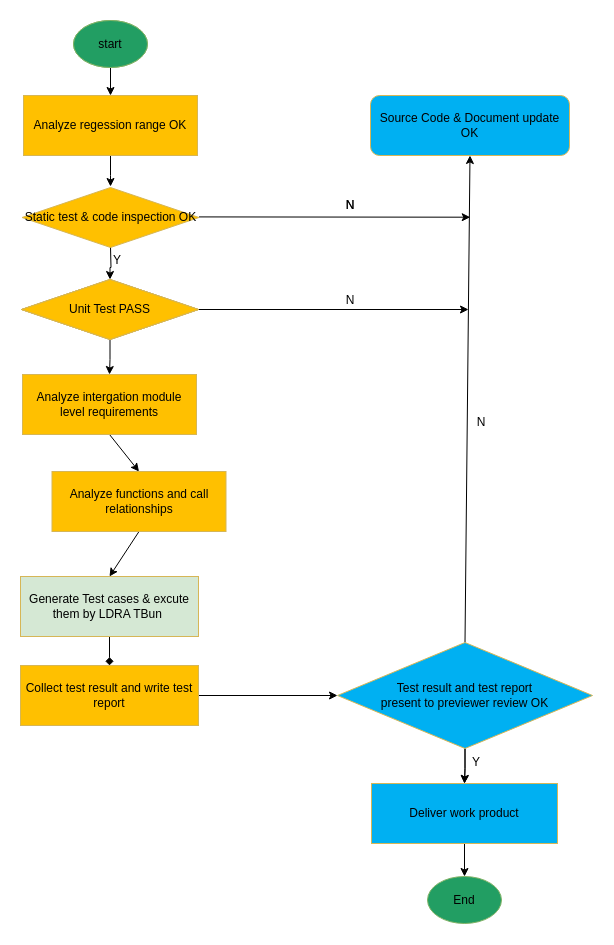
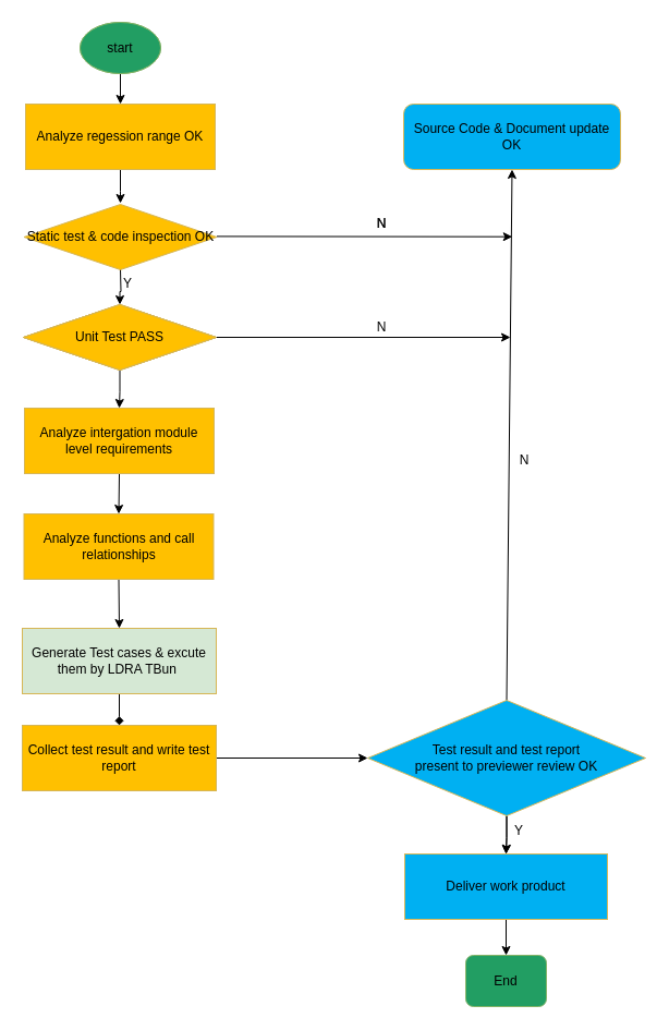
  <mxCell id="0" />
  <mxCell id="1" parent="0" />
  <mxCell id="2" value="" style="edgeStyle=orthogonalEdgeStyle;rounded=0;orthogonalLoop=1;jettySize=auto;html=1;" edge="1" parent="1" source="3" target="5"><mxGeometry relative="1" as="geometry" /></mxCell>
  <mxCell id="3" value="start" style="ellipse;whiteSpace=wrap;html=1;fillColor=#d5e8d4;strokeColor=#82b366;" vertex="1" parent="1"><mxGeometry x="73" y="20" width="74" height="47" as="geometry" /></mxCell>
  <mxCell id="4" value="" style="edgeStyle=orthogonalEdgeStyle;rounded=0;orthogonalLoop=1;jettySize=auto;html=1;" edge="1" parent="1" source="5"><mxGeometry relative="1" as="geometry"><mxPoint x="110" y="186" as="targetPoint" /></mxGeometry></mxCell>
  <mxCell id="5" value="Analyze regession range OK" style="rounded=0;whiteSpace=wrap;html=1;fillColor=#ffc000;strokeColor=#d6b656;" vertex="1" parent="1"><mxGeometry x="23" y="95" width="174" height="60" as="geometry" /></mxCell>
  <mxCell id="6" value="" style="edgeStyle=orthogonalEdgeStyle;rounded=0;orthogonalLoop=1;jettySize=auto;html=1;" edge="1" parent="1" target="8"><mxGeometry relative="1" as="geometry"><mxPoint x="110" y="246" as="sourcePoint" /></mxGeometry></mxCell>
  <mxCell id="7" value="" style="edgeStyle=orthogonalEdgeStyle;rounded=0;orthogonalLoop=1;jettySize=auto;html=1;" edge="1" parent="1" source="8" target="11"><mxGeometry relative="1" as="geometry" /></mxCell>
  <mxCell id="8" value="Unit Test PASS" style="rhombus;whiteSpace=wrap;html=1;fillColor=#fff2cc;strokeColor=#d6b656;" vertex="1" parent="1"><mxGeometry x="21" y="279" width="177" height="60" as="geometry" /></mxCell>
  <mxCell id="9" style="edgeStyle=orthogonalEdgeStyle;rounded=0;orthogonalLoop=1;jettySize=auto;html=1;exitX=0.5;exitY=1;exitDx=0;exitDy=0;" edge="1" parent="1" source="8" target="8"><mxGeometry relative="1" as="geometry" /></mxCell>
  <mxCell id="10" value="Y" style="text;html=1;strokeColor=none;fillColor=none;align=center;verticalAlign=middle;whiteSpace=wrap;rounded=0;" vertex="1" parent="1"><mxGeometry x="97" y="250" width="40" height="20" as="geometry" /></mxCell>
  <mxCell id="11" value="Analyze intergation module level requirements" style="rounded=0;whiteSpace=wrap;html=1;fillColor=#ffc000;strokeColor=#d6b656;" vertex="1" parent="1"><mxGeometry x="22" y="374" width="174" height="60" as="geometry" /></mxCell>
  <mxCell id="12" value="" style="edgeStyle=orthogonalEdgeStyle;rounded=0;orthogonalLoop=1;jettySize=auto;html=1;endArrow=diamond;" edge="1" parent="1" source="13" target="15"><mxGeometry relative="1" as="geometry" /></mxCell>
  <mxCell id="13" value="Generate Test cases &amp;amp; excute them by LDRA TBun&amp;nbsp;" style="whiteSpace=wrap;html=1;rounded=0;strokeColor=#d6b656;fillColor=#d5e8d4;" vertex="1" parent="1"><mxGeometry x="20" y="576" width="178" height="60" as="geometry" /></mxCell>
  <mxCell id="14" style="edgeStyle=orthogonalEdgeStyle;rounded=0;orthogonalLoop=1;jettySize=auto;html=1;exitX=1;exitY=0.5;exitDx=0;exitDy=0;entryX=0;entryY=0.5;entryDx=0;entryDy=0;" edge="1" parent="1" source="15" target="21"><mxGeometry relative="1" as="geometry" /></mxCell>
  <mxCell id="15" value="Collect test result and write test report" style="whiteSpace=wrap;html=1;rounded=0;strokeColor=#d6b656;fillColor=#ffc000;" vertex="1" parent="1"><mxGeometry x="20" y="665" width="178" height="60" as="geometry" /></mxCell>
  <mxCell id="16" value="Unit Test PASS" style="rhombus;whiteSpace=wrap;html=1;fillColor=#fff2cc;strokeColor=#d6b656;" vertex="1" parent="1"><mxGeometry x="21" y="279" width="177" height="60" as="geometry" /></mxCell>
  <mxCell id="17" value="Unit Test PASS" style="rhombus;whiteSpace=wrap;html=1;fillColor=#ffc000;strokeColor=#d6b656;" vertex="1" parent="1"><mxGeometry x="21" y="279" width="177" height="60" as="geometry" /></mxCell>
  <mxCell id="18" value="" style="edgeStyle=orthogonalEdgeStyle;rounded=0;orthogonalLoop=1;jettySize=auto;html=1;" edge="1" parent="1" source="21" target="23"><mxGeometry relative="1" as="geometry" /></mxCell>
  <mxCell id="19" value="" style="edgeStyle=orthogonalEdgeStyle;rounded=0;orthogonalLoop=1;jettySize=auto;html=1;" edge="1" parent="1" source="21" target="23"><mxGeometry relative="1" as="geometry" /></mxCell>
  <mxCell id="20" style="edgeStyle=none;rounded=0;orthogonalLoop=1;jettySize=auto;html=1;exitX=0.5;exitY=0;exitDx=0;exitDy=0;entryX=0.5;entryY=1;entryDx=0;entryDy=0;" edge="1" parent="1" source="21" target="29"><mxGeometry relative="1" as="geometry" /></mxCell>
  <mxCell id="21" value="Test result and test report &lt;br&gt;present to previewer review OK" style="rhombus;whiteSpace=wrap;html=1;fillColor=#00b0f2;strokeColor=#d6b656;" vertex="1" parent="1"><mxGeometry x="337" y="642" width="255" height="106" as="geometry" /></mxCell>
  <mxCell id="22" value="" style="edgeStyle=orthogonalEdgeStyle;rounded=0;orthogonalLoop=1;jettySize=auto;html=1;" edge="1" parent="1" source="23" target="25"><mxGeometry relative="1" as="geometry" /></mxCell>
  <mxCell id="23" value="Deliver work product" style="whiteSpace=wrap;html=1;strokeColor=#d6b656;fillColor=#00b0f2;" vertex="1" parent="1"><mxGeometry x="371" y="783" width="186" height="60" as="geometry" /></mxCell>
  <mxCell id="24" value="start" style="ellipse;whiteSpace=wrap;html=1;fillColor=#229e63;strokeColor=#82b366;" vertex="1" parent="1"><mxGeometry x="73" y="20" width="74" height="47" as="geometry" /></mxCell>
- <mxCell id="25" value="End" style="ellipse;whiteSpace=wrap;html=1;fillColor=#229e63;strokeColor=#82b366;" vertex="1" parent="1"><mxGeometry x="427" y="876" width="74" height="47" as="geometry" /></mxCell>
+ <mxCell id="25" value="End" style="whiteSpace=wrap;html=1;fillColor=#229e63;strokeColor=#82b366;rounded=1;" vertex="1" parent="1"><mxGeometry x="427" y="876" width="74" height="47" as="geometry" /></mxCell>
  <mxCell id="26" style="edgeStyle=none;rounded=0;orthogonalLoop=1;jettySize=auto;html=1;exitX=1;exitY=0.5;exitDx=0;exitDy=0;" edge="1" parent="1"><mxGeometry relative="1" as="geometry"><mxPoint x="469.735" y="216.704" as="targetPoint" /><mxPoint x="198.5" y="216.41" as="sourcePoint" /></mxGeometry></mxCell>
  <mxCell id="27" value="Y" style="text;html=1;strokeColor=none;fillColor=none;align=center;verticalAlign=middle;whiteSpace=wrap;rounded=0;" vertex="1" parent="1"><mxGeometry x="456" y="752" width="40" height="20" as="geometry" /></mxCell>
  <mxCell id="28" value="Deliver work product" style="whiteSpace=wrap;html=1;strokeColor=#d6b656;fillColor=#00b0f2;" vertex="1" parent="1"><mxGeometry x="371" y="783" width="186" height="60" as="geometry" /></mxCell>
  <mxCell id="29" value="Source Code &amp;amp; Document update OK" style="whiteSpace=wrap;html=1;strokeColor=#d6b656;fillColor=#00b0f2;rounded=1;" vertex="1" parent="1"><mxGeometry x="370" y="95" width="199" height="60" as="geometry" /></mxCell>
  <mxCell id="30" value="N" style="text;html=1;strokeColor=none;fillColor=none;align=center;verticalAlign=middle;whiteSpace=wrap;rounded=0;" vertex="1" parent="1"><mxGeometry x="461" y="412" width="40" height="20" as="geometry" /></mxCell>
  <mxCell id="31" style="edgeStyle=none;rounded=0;orthogonalLoop=1;jettySize=auto;html=1;exitX=1;exitY=0.5;exitDx=0;exitDy=0;" edge="1" parent="1" source="32"><mxGeometry relative="1" as="geometry"><mxPoint x="468" y="309" as="targetPoint" /></mxGeometry></mxCell>
  <mxCell id="32" value="Unit Test PASS" style="rhombus;whiteSpace=wrap;html=1;fillColor=#ffc000;strokeColor=#d6b656;" vertex="1" parent="1"><mxGeometry x="21" y="279" width="177" height="60" as="geometry" /></mxCell>
  <mxCell id="33" value="Static test &amp;amp; code inspection OK" style="rhombus;whiteSpace=wrap;html=1;fillColor=#ffc000;strokeColor=#d6b656;" vertex="1" parent="1"><mxGeometry x="21.5" y="187" width="177" height="60" as="geometry" /></mxCell>
  <mxCell id="34" value="N" style="text;html=1;strokeColor=none;fillColor=none;align=center;verticalAlign=middle;whiteSpace=wrap;rounded=0;" vertex="1" parent="1"><mxGeometry x="330" y="195" width="40" height="20" as="geometry" /></mxCell>
  <mxCell id="35" value="N" style="text;html=1;strokeColor=none;fillColor=none;align=center;verticalAlign=middle;whiteSpace=wrap;rounded=0;" vertex="1" parent="1"><mxGeometry x="330" y="195" width="40" height="20" as="geometry" /></mxCell>
  <mxCell id="36" value="N" style="text;html=1;strokeColor=none;fillColor=none;align=center;verticalAlign=middle;whiteSpace=wrap;rounded=0;" vertex="1" parent="1"><mxGeometry x="330" y="290" width="40" height="20" as="geometry" /></mxCell>
  <mxCell id="37" style="edgeStyle=none;rounded=0;orthogonalLoop=1;jettySize=auto;html=1;exitX=0.5;exitY=1;exitDx=0;exitDy=0;entryX=0.5;entryY=0;entryDx=0;entryDy=0;" edge="1" parent="1" source="38" target="40"><mxGeometry relative="1" as="geometry" /></mxCell>
  <mxCell id="38" value="Analyze intergation module level requirements" style="rounded=0;whiteSpace=wrap;html=1;fillColor=#ffc000;strokeColor=#d6b656;" vertex="1" parent="1"><mxGeometry x="22" y="374" width="174" height="60" as="geometry" /></mxCell>
  <mxCell id="39" style="edgeStyle=none;rounded=0;orthogonalLoop=1;jettySize=auto;html=1;exitX=0.5;exitY=1;exitDx=0;exitDy=0;entryX=0.5;entryY=0;entryDx=0;entryDy=0;" edge="1" parent="1" source="40" target="13"><mxGeometry relative="1" as="geometry" /></mxCell>
- <mxCell id="40" value="Analyze functions and call relationships" style="rounded=0;whiteSpace=wrap;html=1;fillColor=#ffc000;strokeColor=#d6b656;" vertex="1" parent="1"><mxGeometry x="51.5" y="471" width="174" height="60" as="geometry" /></mxCell>
+ <mxCell id="40" value="Analyze functions and call relationships" style="rounded=0;whiteSpace=wrap;html=1;fillColor=#ffc000;strokeColor=#d6b656;" vertex="1" parent="1"><mxGeometry x="21.5" y="471" width="174" height="60" as="geometry" /></mxCell>
